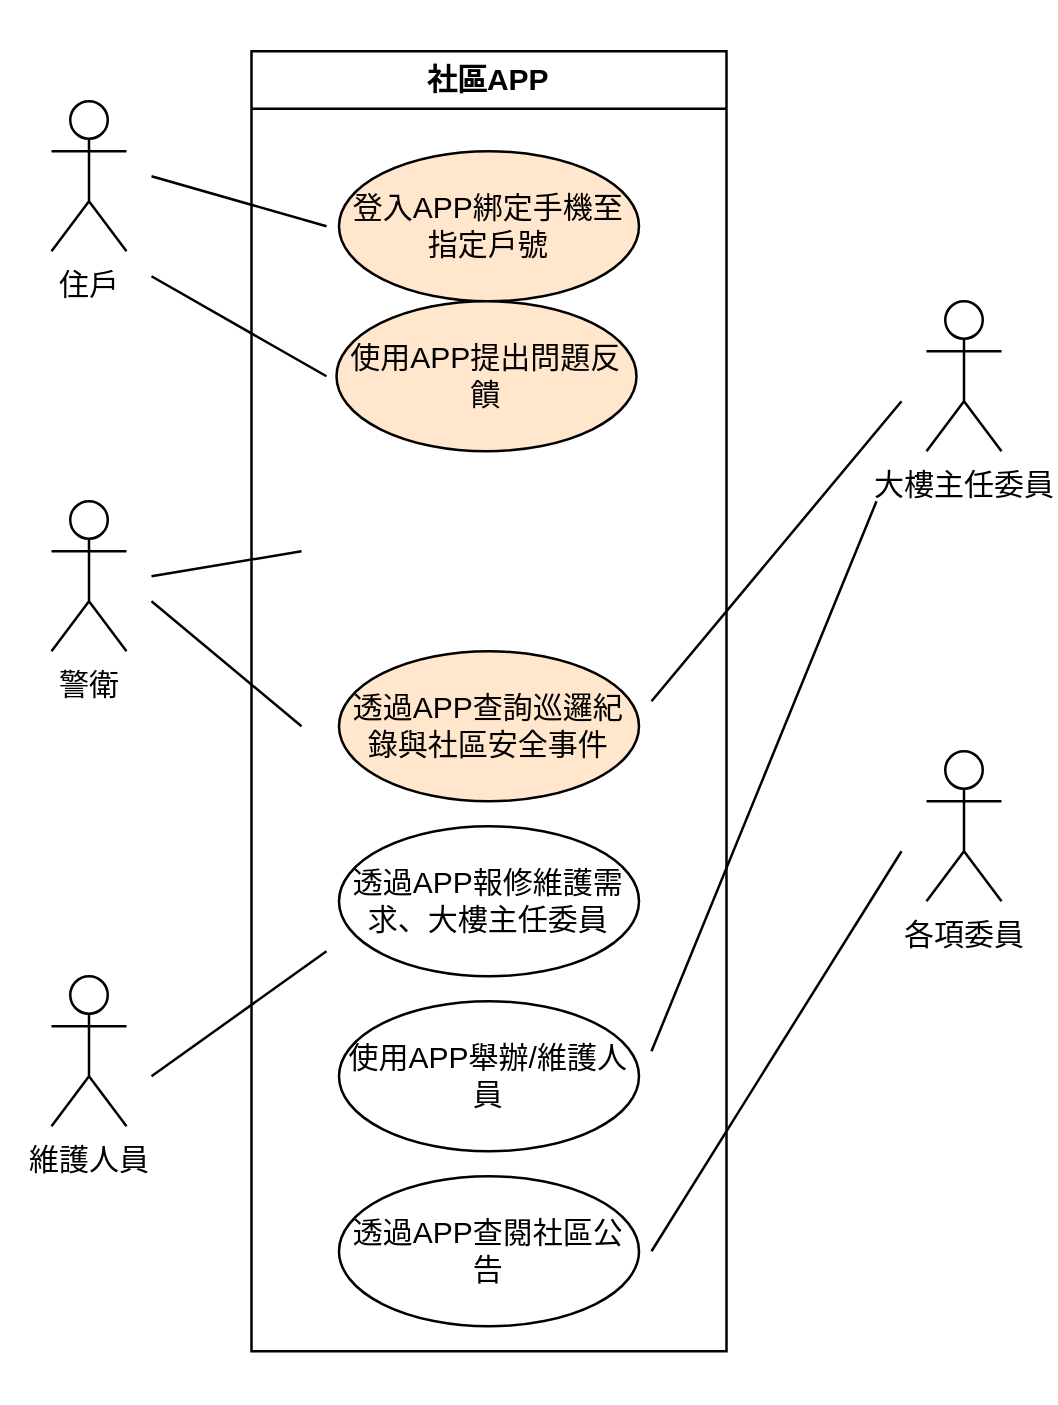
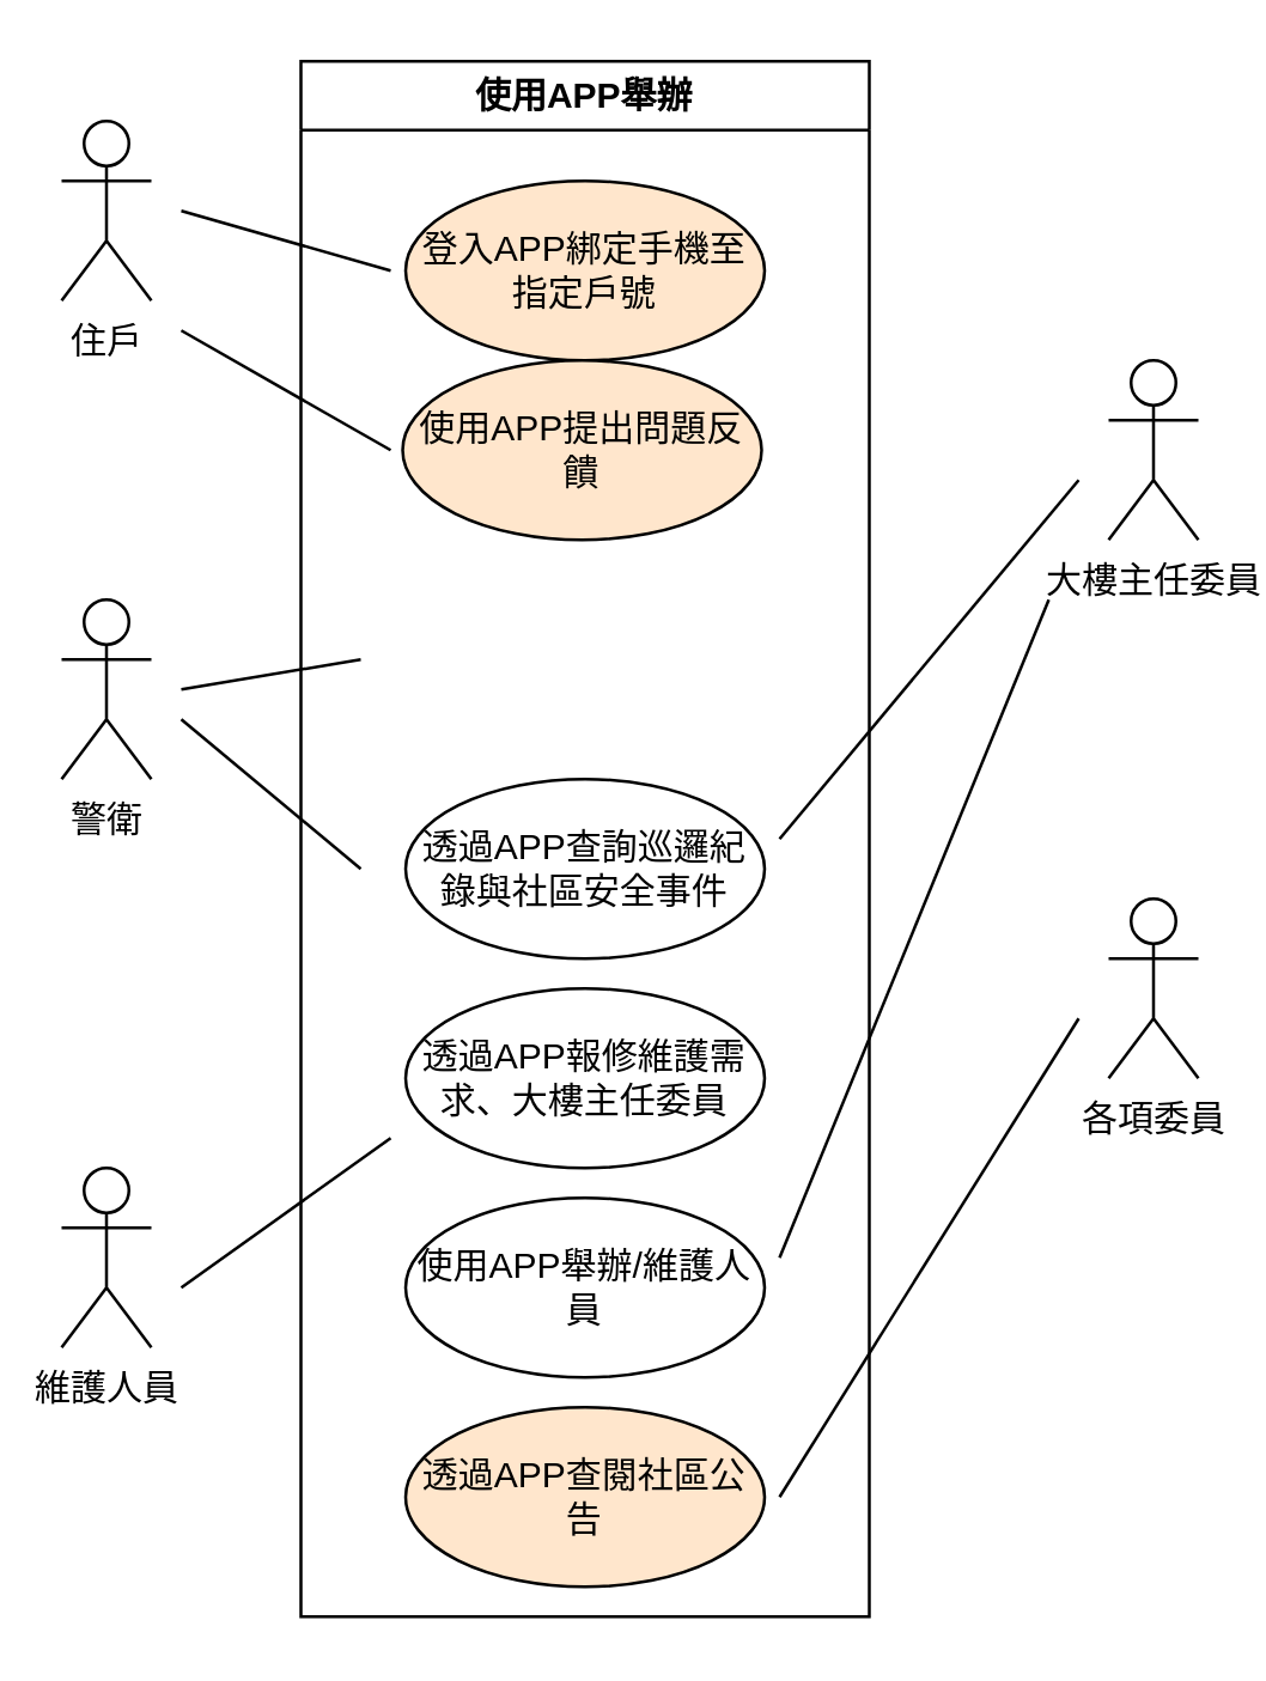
  <mxCell id="0" />
  <mxCell id="1" parent="0" />
  <mxCell id="2" value="住戶" style="shape=umlActor;verticalLabelPosition=bottom;verticalAlign=top;html=1;outlineConnect=0;" vertex="1" parent="1"><mxGeometry x="20" y="40" width="30" height="60" as="geometry" /></mxCell>
- <mxCell id="3" value="社區APP" style="swimlane;whiteSpace=wrap;html=1;" vertex="1" parent="1"><mxGeometry x="100" y="20" width="190" height="520" as="geometry" /></mxCell>
+ <mxCell id="3" value="使用APP舉辦" style="swimlane;whiteSpace=wrap;html=1;" vertex="1" parent="1"><mxGeometry x="100" y="20" width="190" height="520" as="geometry" /></mxCell>
  <mxCell id="4" value="登入APP綁定手機至指定戶號" style="ellipse;whiteSpace=wrap;html=1;fillColor=#ffe6cc;" vertex="1" parent="3"><mxGeometry x="35" y="40" width="120" height="60" as="geometry" /></mxCell>
  <mxCell id="5" value="使用APP舉辦/維護人員" style="ellipse;whiteSpace=wrap;html=1;" vertex="1" parent="3"><mxGeometry x="35" y="380" width="120" height="60" as="geometry" /></mxCell>
  <mxCell id="6" value="透過APP報修維護需求、大樓主任委員" style="ellipse;whiteSpace=wrap;html=1;" vertex="1" parent="3"><mxGeometry x="35" y="310" width="120" height="60" as="geometry" /></mxCell>
- <mxCell id="7" value="透過APP查詢巡邏紀錄與社區安全事件" style="ellipse;whiteSpace=wrap;html=1;fillColor=#ffe6cc;" vertex="1" parent="3"><mxGeometry x="35" y="240" width="120" height="60" as="geometry" /></mxCell>
+ <mxCell id="7" value="透過APP查詢巡邏紀錄與社區安全事件" style="ellipse;whiteSpace=wrap;html=1;" vertex="1" parent="3"><mxGeometry x="35" y="240" width="120" height="60" as="geometry" /></mxCell>
  <mxCell id="8" value="使用APP提出問題反饋" style="ellipse;whiteSpace=wrap;html=1;fillColor=#ffe6cc;" vertex="1" parent="3"><mxGeometry x="34" y="100" width="120" height="60" as="geometry" /></mxCell>
- <mxCell id="9" value="透過APP查閱社區公告" style="ellipse;whiteSpace=wrap;html=1;" vertex="1" parent="3"><mxGeometry x="35" y="450" width="120" height="60" as="geometry" /></mxCell>
+ <mxCell id="9" value="透過APP查閱社區公告" style="ellipse;whiteSpace=wrap;html=1;fillColor=#ffe6cc;" vertex="1" parent="3"><mxGeometry x="35" y="450" width="120" height="60" as="geometry" /></mxCell>
  <mxCell id="10" value="警衛" style="shape=umlActor;verticalLabelPosition=bottom;verticalAlign=top;html=1;outlineConnect=0;" vertex="1" parent="1"><mxGeometry x="20" y="200" width="30" height="60" as="geometry" /></mxCell>
  <mxCell id="11" value="維護人員" style="shape=umlActor;verticalLabelPosition=bottom;verticalAlign=top;html=1;outlineConnect=0;" vertex="1" parent="1"><mxGeometry x="20" y="390" width="30" height="60" as="geometry" /></mxCell>
  <mxCell id="12" value="大樓主任委員" style="shape=umlActor;verticalLabelPosition=bottom;verticalAlign=top;html=1;outlineConnect=0;" vertex="1" parent="1"><mxGeometry x="370" y="120" width="30" height="60" as="geometry" /></mxCell>
  <mxCell id="13" value="各項委員" style="shape=umlActor;verticalLabelPosition=bottom;verticalAlign=top;html=1;outlineConnect=0;" vertex="1" parent="1"><mxGeometry x="370" y="300" width="30" height="60" as="geometry" /></mxCell>
  <mxCell id="14" value="" style="endArrow=none;html=1;" edge="1" parent="1"><mxGeometry width="50" height="50" relative="1" as="geometry"><mxPoint x="60" y="70" as="sourcePoint" /><mxPoint x="130" y="90" as="targetPoint" /></mxGeometry></mxCell>
  <mxCell id="15" value="" style="endArrow=none;html=1;" edge="1" parent="1"><mxGeometry width="50" height="50" relative="1" as="geometry"><mxPoint x="60" y="110" as="sourcePoint" /><mxPoint x="130" y="150" as="targetPoint" /></mxGeometry></mxCell>
  <mxCell id="16" value="" style="endArrow=none;html=1;" edge="1" parent="1"><mxGeometry width="50" height="50" relative="1" as="geometry"><mxPoint x="60" y="240" as="sourcePoint" /><mxPoint x="120" y="290" as="targetPoint" /></mxGeometry></mxCell>
  <mxCell id="17" value="" style="endArrow=none;html=1;" edge="1" parent="1"><mxGeometry width="50" height="50" relative="1" as="geometry"><mxPoint x="60" y="230" as="sourcePoint" /><mxPoint x="120" y="220" as="targetPoint" /></mxGeometry></mxCell>
  <mxCell id="18" value="" style="endArrow=none;html=1;" edge="1" parent="1"><mxGeometry width="50" height="50" relative="1" as="geometry"><mxPoint x="60" y="430" as="sourcePoint" /><mxPoint x="130" y="380" as="targetPoint" /></mxGeometry></mxCell>
  <mxCell id="19" value="" style="endArrow=none;html=1;" edge="1" parent="1"><mxGeometry width="50" height="50" relative="1" as="geometry"><mxPoint x="360" y="160" as="sourcePoint" /><mxPoint x="260" y="280" as="targetPoint" /></mxGeometry></mxCell>
  <mxCell id="20" value="" style="endArrow=none;html=1;" edge="1" parent="1"><mxGeometry width="50" height="50" relative="1" as="geometry"><mxPoint x="360" y="340" as="sourcePoint" /><mxPoint x="260" y="500" as="targetPoint" /></mxGeometry></mxCell>
  <mxCell id="21" value="" style="endArrow=none;html=1;" edge="1" parent="1"><mxGeometry width="50" height="50" relative="1" as="geometry"><mxPoint x="350" y="200" as="sourcePoint" /><mxPoint x="260" y="420" as="targetPoint" /></mxGeometry></mxCell>
